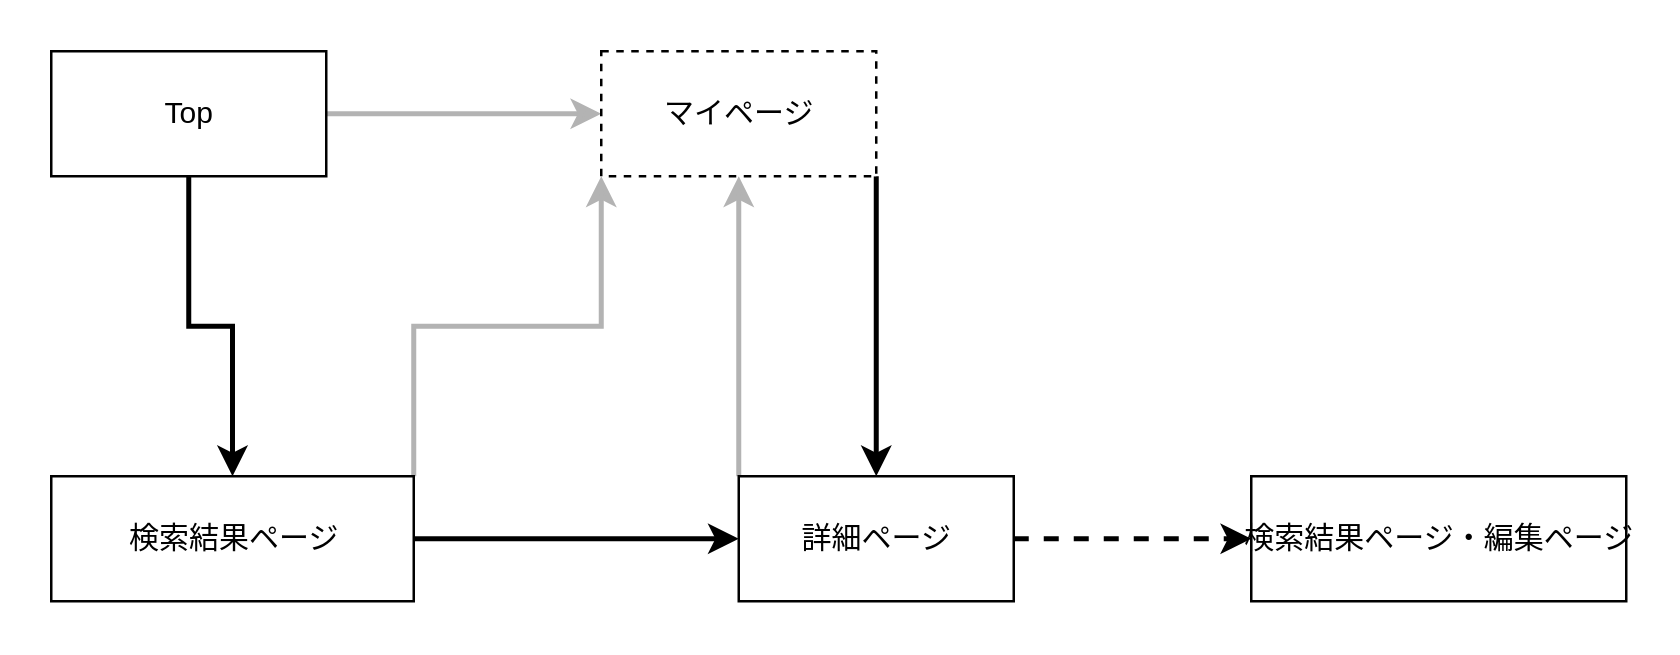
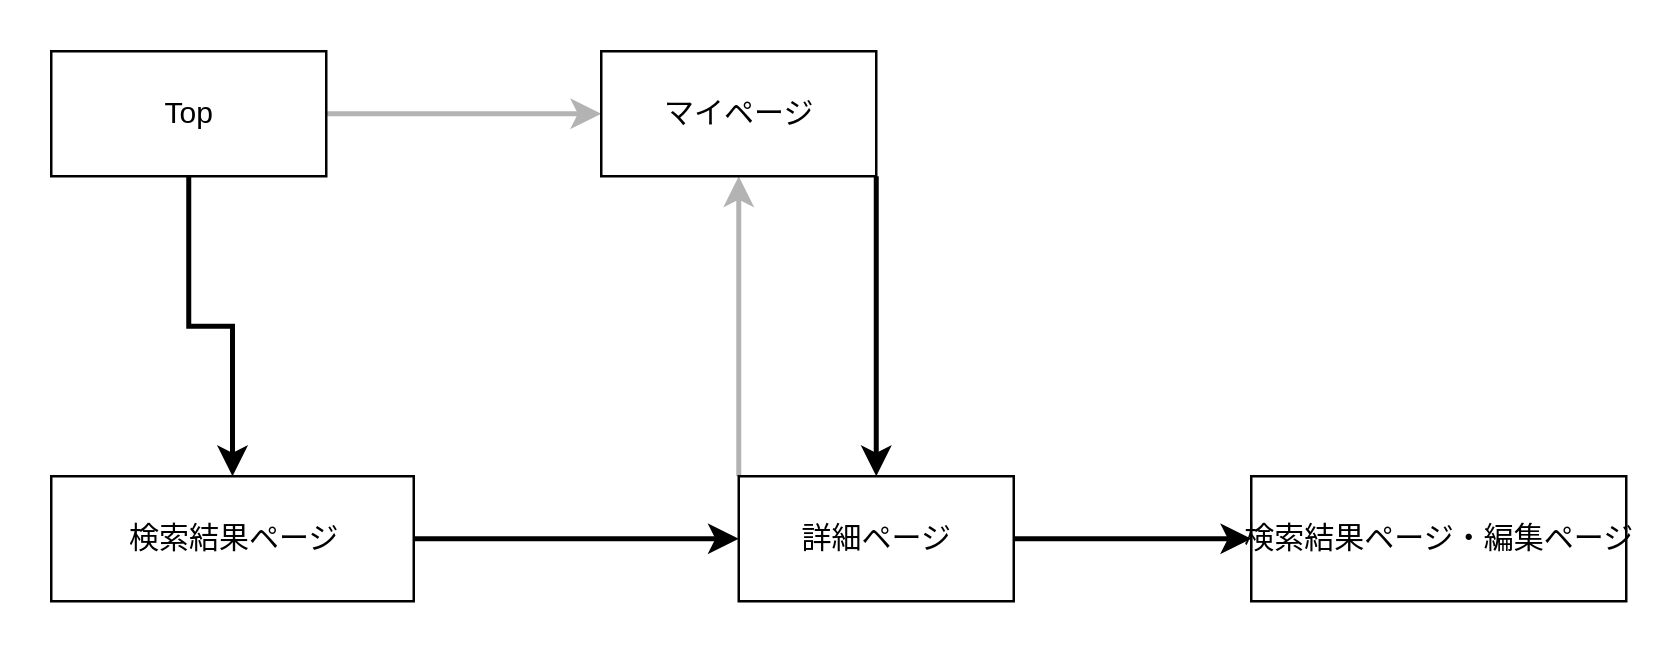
  <mxCell id="0" />
  <mxCell id="1" parent="0" />
  <mxCell id="2" style="edgeStyle=orthogonalEdgeStyle;rounded=0;orthogonalLoop=1;jettySize=auto;html=1;exitX=0.5;exitY=1;exitDx=0;exitDy=0;entryX=0.5;entryY=0;entryDx=0;entryDy=0;strokeWidth=2;" edge="1" parent="1" source="4" target="7"><mxGeometry relative="1" as="geometry" /></mxCell>
  <mxCell id="3" style="edgeStyle=orthogonalEdgeStyle;rounded=0;orthogonalLoop=1;jettySize=auto;html=1;exitX=1;exitY=0.5;exitDx=0;exitDy=0;entryX=0;entryY=0.5;entryDx=0;entryDy=0;strokeColor=#B3B3B3;strokeWidth=2;" edge="1" parent="1" source="4" target="12"><mxGeometry relative="1" as="geometry" /></mxCell>
  <mxCell id="4" value="Top" style="html=1;" vertex="1" parent="1"><mxGeometry x="20" y="20" width="110" height="50" as="geometry" /></mxCell>
  <mxCell id="5" style="edgeStyle=orthogonalEdgeStyle;rounded=0;orthogonalLoop=1;jettySize=auto;html=1;exitX=1;exitY=0.5;exitDx=0;exitDy=0;entryX=0;entryY=0.5;entryDx=0;entryDy=0;strokeWidth=2;" edge="1" parent="1" source="7" target="10"><mxGeometry relative="1" as="geometry" /></mxCell>
- <mxCell id="6" style="edgeStyle=orthogonalEdgeStyle;rounded=0;orthogonalLoop=1;jettySize=auto;html=1;exitX=1;exitY=0;exitDx=0;exitDy=0;entryX=0;entryY=1;entryDx=0;entryDy=0;strokeColor=#B3B3B3;strokeWidth=2;" edge="1" parent="1" source="7" target="12"><mxGeometry relative="1" as="geometry" /></mxCell>
  <mxCell id="7" value="検索結果ページ" style="html=1;" vertex="1" parent="1"><mxGeometry x="20" y="190" width="145" height="50" as="geometry" /></mxCell>
- <mxCell id="8" style="edgeStyle=orthogonalEdgeStyle;rounded=0;orthogonalLoop=1;jettySize=auto;html=1;exitX=1;exitY=0.5;exitDx=0;exitDy=0;entryX=0;entryY=0.5;entryDx=0;entryDy=0;strokeWidth=2;dashed=1;" edge="1" parent="1" source="10" target="13"><mxGeometry relative="1" as="geometry" /></mxCell>
+ <mxCell id="8" style="edgeStyle=orthogonalEdgeStyle;rounded=0;orthogonalLoop=1;jettySize=auto;html=1;exitX=1;exitY=0.5;exitDx=0;exitDy=0;entryX=0;entryY=0.5;entryDx=0;entryDy=0;strokeWidth=2;" edge="1" parent="1" source="10" target="13"><mxGeometry relative="1" as="geometry" /></mxCell>
  <mxCell id="9" style="edgeStyle=orthogonalEdgeStyle;rounded=0;orthogonalLoop=1;jettySize=auto;html=1;exitX=0;exitY=0;exitDx=0;exitDy=0;entryX=0.5;entryY=1;entryDx=0;entryDy=0;strokeColor=#B3B3B3;strokeWidth=2;" edge="1" parent="1" source="10" target="12"><mxGeometry relative="1" as="geometry" /></mxCell>
  <mxCell id="10" value="詳細ページ" style="html=1;" vertex="1" parent="1"><mxGeometry x="295" y="190" width="110" height="50" as="geometry" /></mxCell>
  <mxCell id="11" style="edgeStyle=orthogonalEdgeStyle;rounded=0;orthogonalLoop=1;jettySize=auto;html=1;exitX=1;exitY=1;exitDx=0;exitDy=0;strokeWidth=2;" edge="1" parent="1" source="12" target="10"><mxGeometry relative="1" as="geometry" /></mxCell>
- <mxCell id="12" value="マイページ" style="html=1;dashed=1;" vertex="1" parent="1"><mxGeometry x="240" y="20" width="110" height="50" as="geometry" /></mxCell>
+ <mxCell id="12" value="マイページ" style="html=1;" vertex="1" parent="1"><mxGeometry x="240" y="20" width="110" height="50" as="geometry" /></mxCell>
  <mxCell id="13" value="検索結果ページ・編集ページ" style="html=1;" vertex="1" parent="1"><mxGeometry x="500" y="190" width="150" height="50" as="geometry" /></mxCell>
